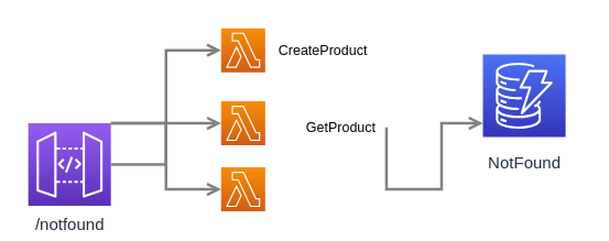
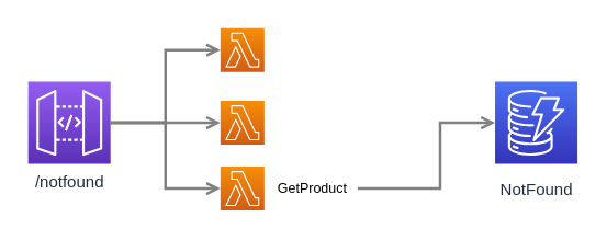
  <mxCell id="0" />
  <mxCell id="1" parent="0" />
- <mxCell id="2" value="NotFound" style="outlineConnect=0;fontColor=#232F3E;gradientColor=#4D72F3;gradientDirection=north;fillColor=#3334B9;strokeColor=#ffffff;dashed=0;verticalLabelPosition=bottom;verticalAlign=top;align=center;html=1;fontSize=12;fontStyle=0;aspect=fixed;shape=mxgraph.aws4.resourceIcon;resIcon=mxgraph.aws4.dynamodb;labelBackgroundColor=#ffffff;spacingTop=5;" parent="1" vertex="1"><mxGeometry x="350" y="39" width="60" height="60" as="geometry" /></mxCell>
- <mxCell id="3" value="/notfound" style="outlineConnect=0;fontColor=#232F3E;gradientColor=#945DF2;gradientDirection=north;fillColor=#5A30B5;strokeColor=#ffffff;dashed=0;verticalLabelPosition=bottom;verticalAlign=top;align=center;html=1;fontSize=12;fontStyle=0;aspect=fixed;shape=mxgraph.aws4.resourceIcon;resIcon=mxgraph.aws4.api_gateway;labelBackgroundColor=#ffffff;" vertex="1" parent="1"><mxGeometry x="20" y="89" width="60" height="60" as="geometry" /></mxCell>
+ <mxCell id="2" value="NotFound" style="outlineConnect=0;fontColor=#232F3E;gradientColor=#4D72F3;gradientDirection=north;fillColor=#3334B9;strokeColor=#ffffff;dashed=0;verticalLabelPosition=bottom;verticalAlign=top;align=center;html=1;fontSize=12;fontStyle=0;aspect=fixed;shape=mxgraph.aws4.resourceIcon;resIcon=mxgraph.aws4.dynamodb;labelBackgroundColor=#ffffff;spacingTop=5;" parent="1" vertex="1"><mxGeometry x="360" y="59" width="60" height="60" as="geometry" /></mxCell>
+ <mxCell id="3" value="/notfound" style="outlineConnect=0;fontColor=#232F3E;gradientColor=#945DF2;gradientDirection=north;fillColor=#5A30B5;strokeColor=#ffffff;dashed=0;verticalLabelPosition=bottom;verticalAlign=top;align=center;html=1;fontSize=12;fontStyle=0;aspect=fixed;shape=mxgraph.aws4.resourceIcon;resIcon=mxgraph.aws4.api_gateway;labelBackgroundColor=#ffffff;" vertex="1" parent="1"><mxGeometry x="20" y="59" width="60" height="60" as="geometry" /></mxCell>
  <mxCell id="4" style="edgeStyle=orthogonalEdgeStyle;rounded=0;orthogonalLoop=1;jettySize=auto;html=1;startArrow=open;startFill=0;endArrow=none;endFill=0;strokeWidth=2;strokeColor=#808080;" edge="1" parent="1" source="7" target="3"><mxGeometry relative="1" as="geometry"><mxPoint x="212" y="99" as="sourcePoint" /><mxPoint x="-80" y="89" as="targetPoint" /></mxGeometry></mxCell>
  <mxCell id="5" value="" style="outlineConnect=0;fontColor=#232F3E;gradientColor=#F78E04;gradientDirection=north;fillColor=#D05C17;strokeColor=#ffffff;dashed=0;verticalLabelPosition=bottom;verticalAlign=top;align=center;html=1;fontSize=12;fontStyle=0;aspect=fixed;shape=mxgraph.aws4.resourceIcon;resIcon=mxgraph.aws4.lambda;" vertex="1" parent="1"><mxGeometry x="160" y="20" width="32" height="32" as="geometry" /></mxCell>
- <mxCell id="6" value="&lt;font style=&quot;font-size: 10px&quot;&gt;CreateProduct&lt;/font&gt;" style="text;html=1;strokeColor=none;fillColor=none;align=left;verticalAlign=middle;whiteSpace=wrap;rounded=0;" vertex="1" parent="1"><mxGeometry x="200" y="26.5" width="70" height="19" as="geometry" /></mxCell>
  <mxCell id="7" value="" style="outlineConnect=0;fontColor=#232F3E;gradientColor=#F78E04;gradientDirection=north;fillColor=#D05C17;strokeColor=#ffffff;dashed=0;verticalLabelPosition=bottom;verticalAlign=top;align=center;html=1;fontSize=12;fontStyle=0;aspect=fixed;shape=mxgraph.aws4.resourceIcon;resIcon=mxgraph.aws4.lambda;" vertex="1" parent="1"><mxGeometry x="160" y="73" width="32" height="32" as="geometry" /></mxCell>
  <mxCell id="8" value="" style="outlineConnect=0;fontColor=#232F3E;gradientColor=#F78E04;gradientDirection=north;fillColor=#D05C17;strokeColor=#ffffff;dashed=0;verticalLabelPosition=bottom;verticalAlign=top;align=center;html=1;fontSize=12;fontStyle=0;aspect=fixed;shape=mxgraph.aws4.resourceIcon;resIcon=mxgraph.aws4.lambda;" vertex="1" parent="1"><mxGeometry x="160" y="121" width="32" height="32" as="geometry" /></mxCell>
- <mxCell id="9" value="&lt;font style=&quot;font-size: 10px&quot;&gt;GetProduct&lt;/font&gt;" style="text;html=1;strokeColor=none;fillColor=none;align=left;verticalAlign=middle;whiteSpace=wrap;rounded=0;" vertex="1" parent="1"><mxGeometry x="220" y="82.5" width="60" height="19" as="geometry" /></mxCell>
+ <mxCell id="9" value="&lt;font style=&quot;font-size: 10px&quot;&gt;GetProduct&lt;/font&gt;" style="text;html=1;strokeColor=none;fillColor=none;align=left;verticalAlign=middle;whiteSpace=wrap;rounded=0;" vertex="1" parent="1"><mxGeometry x="200" y="127.5" width="60" height="19" as="geometry" /></mxCell>
  <mxCell id="10" style="edgeStyle=orthogonalEdgeStyle;rounded=0;orthogonalLoop=1;jettySize=auto;html=1;startArrow=open;startFill=0;endArrow=none;endFill=0;strokeWidth=2;strokeColor=#808080;" edge="1" parent="1" source="8" target="3"><mxGeometry relative="1" as="geometry"><mxPoint x="160" y="99" as="sourcePoint" /><mxPoint x="90" y="99" as="targetPoint" /><Array as="points"><mxPoint x="120" y="137" /><mxPoint x="120" y="89" /></Array></mxGeometry></mxCell>
  <mxCell id="11" style="edgeStyle=orthogonalEdgeStyle;rounded=0;orthogonalLoop=1;jettySize=auto;html=1;startArrow=open;startFill=0;endArrow=none;endFill=0;strokeWidth=2;strokeColor=#808080;" edge="1" parent="1" source="5" target="3"><mxGeometry relative="1" as="geometry"><mxPoint x="170" y="147" as="sourcePoint" /><mxPoint x="90" y="99" as="targetPoint" /><Array as="points"><mxPoint x="120" y="36" /><mxPoint x="120" y="89" /></Array></mxGeometry></mxCell>
  <mxCell id="12" style="edgeStyle=orthogonalEdgeStyle;rounded=0;orthogonalLoop=1;jettySize=auto;html=1;startArrow=open;startFill=0;endArrow=none;endFill=0;strokeWidth=2;strokeColor=#808080;entryX=1;entryY=0.5;entryDx=0;entryDy=0;" edge="1" parent="1" source="2" target="9"><mxGeometry relative="1" as="geometry"><mxPoint x="370" y="99" as="sourcePoint" /><mxPoint x="270" y="46" as="targetPoint" /><Array as="points"><mxPoint x="320" y="89" /><mxPoint x="320" y="137" /></Array></mxGeometry></mxCell>
